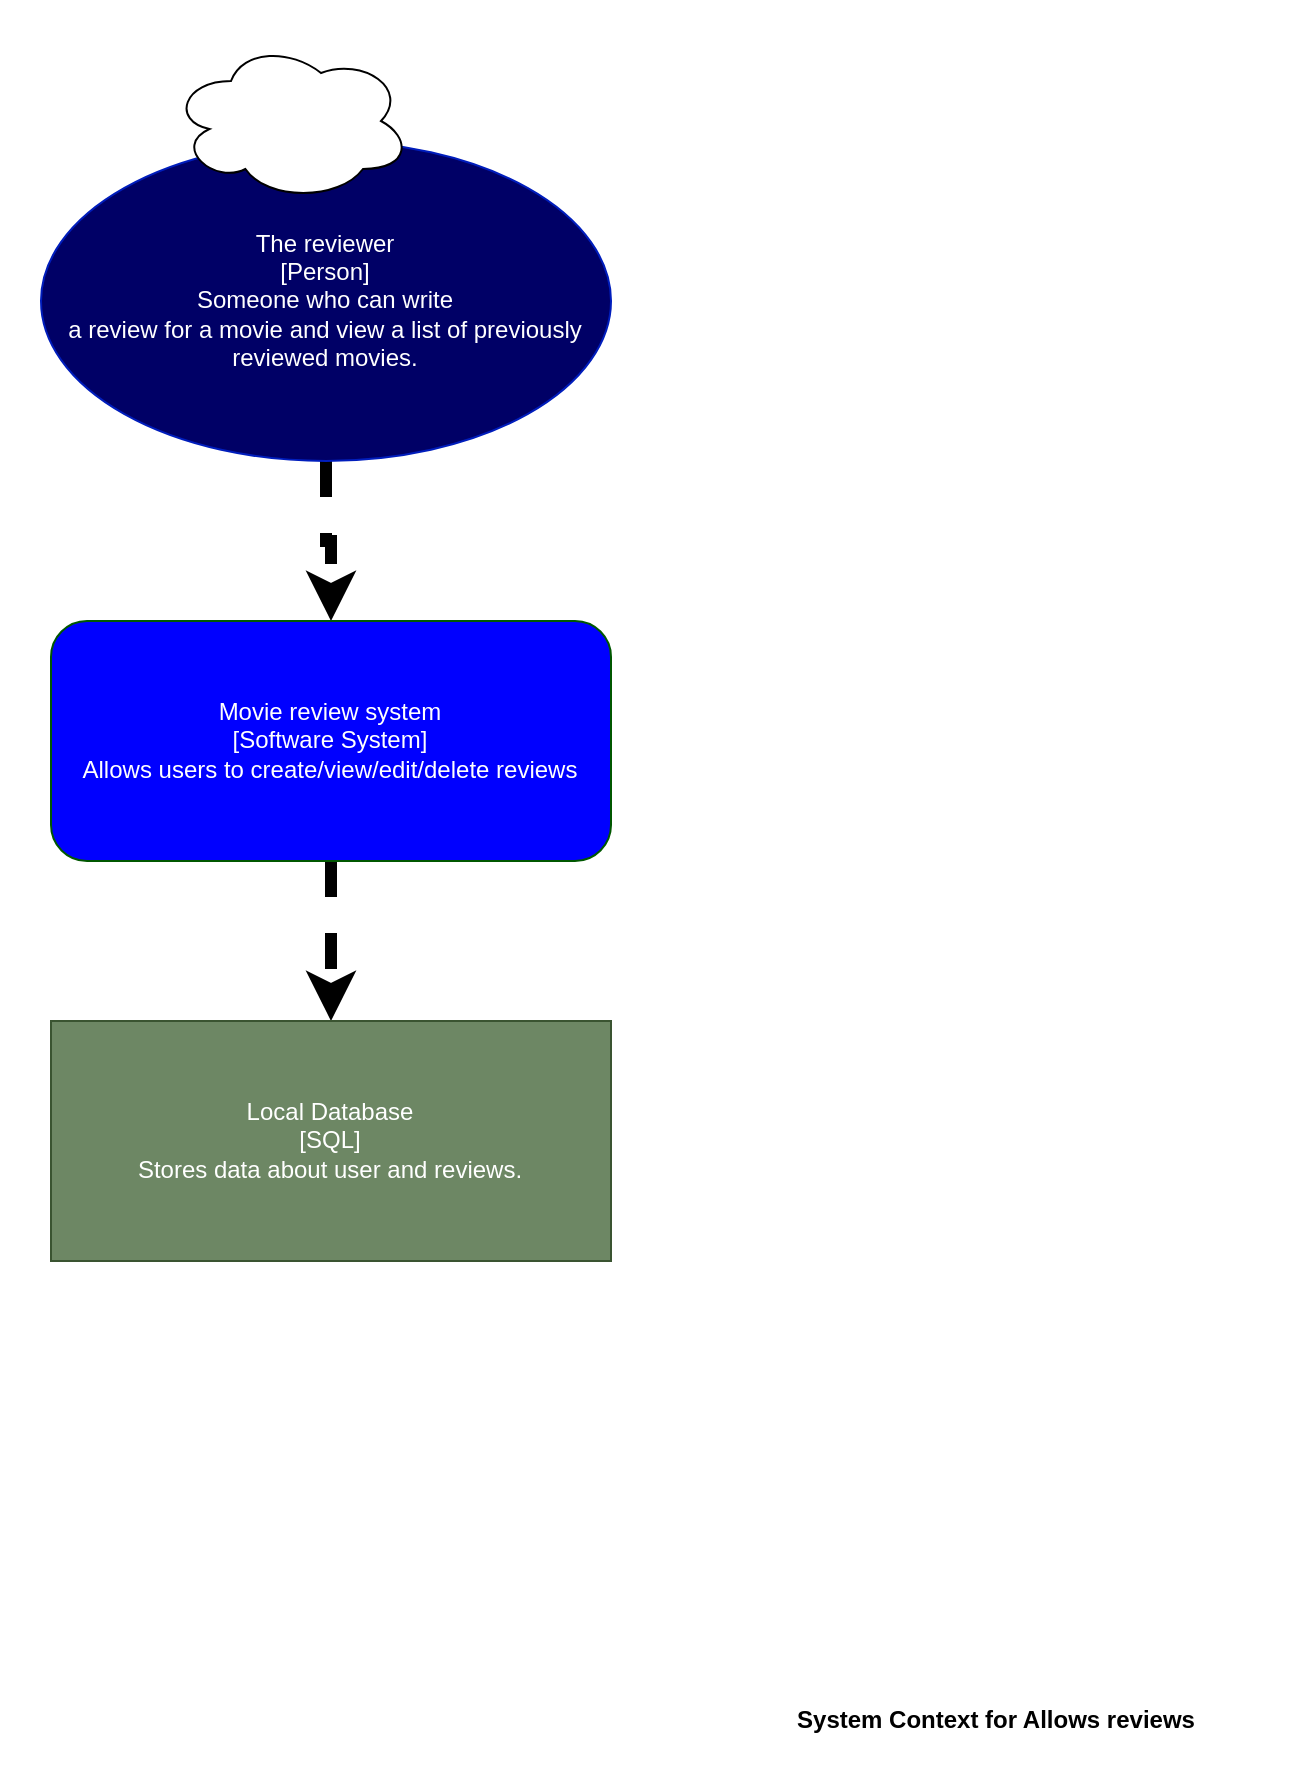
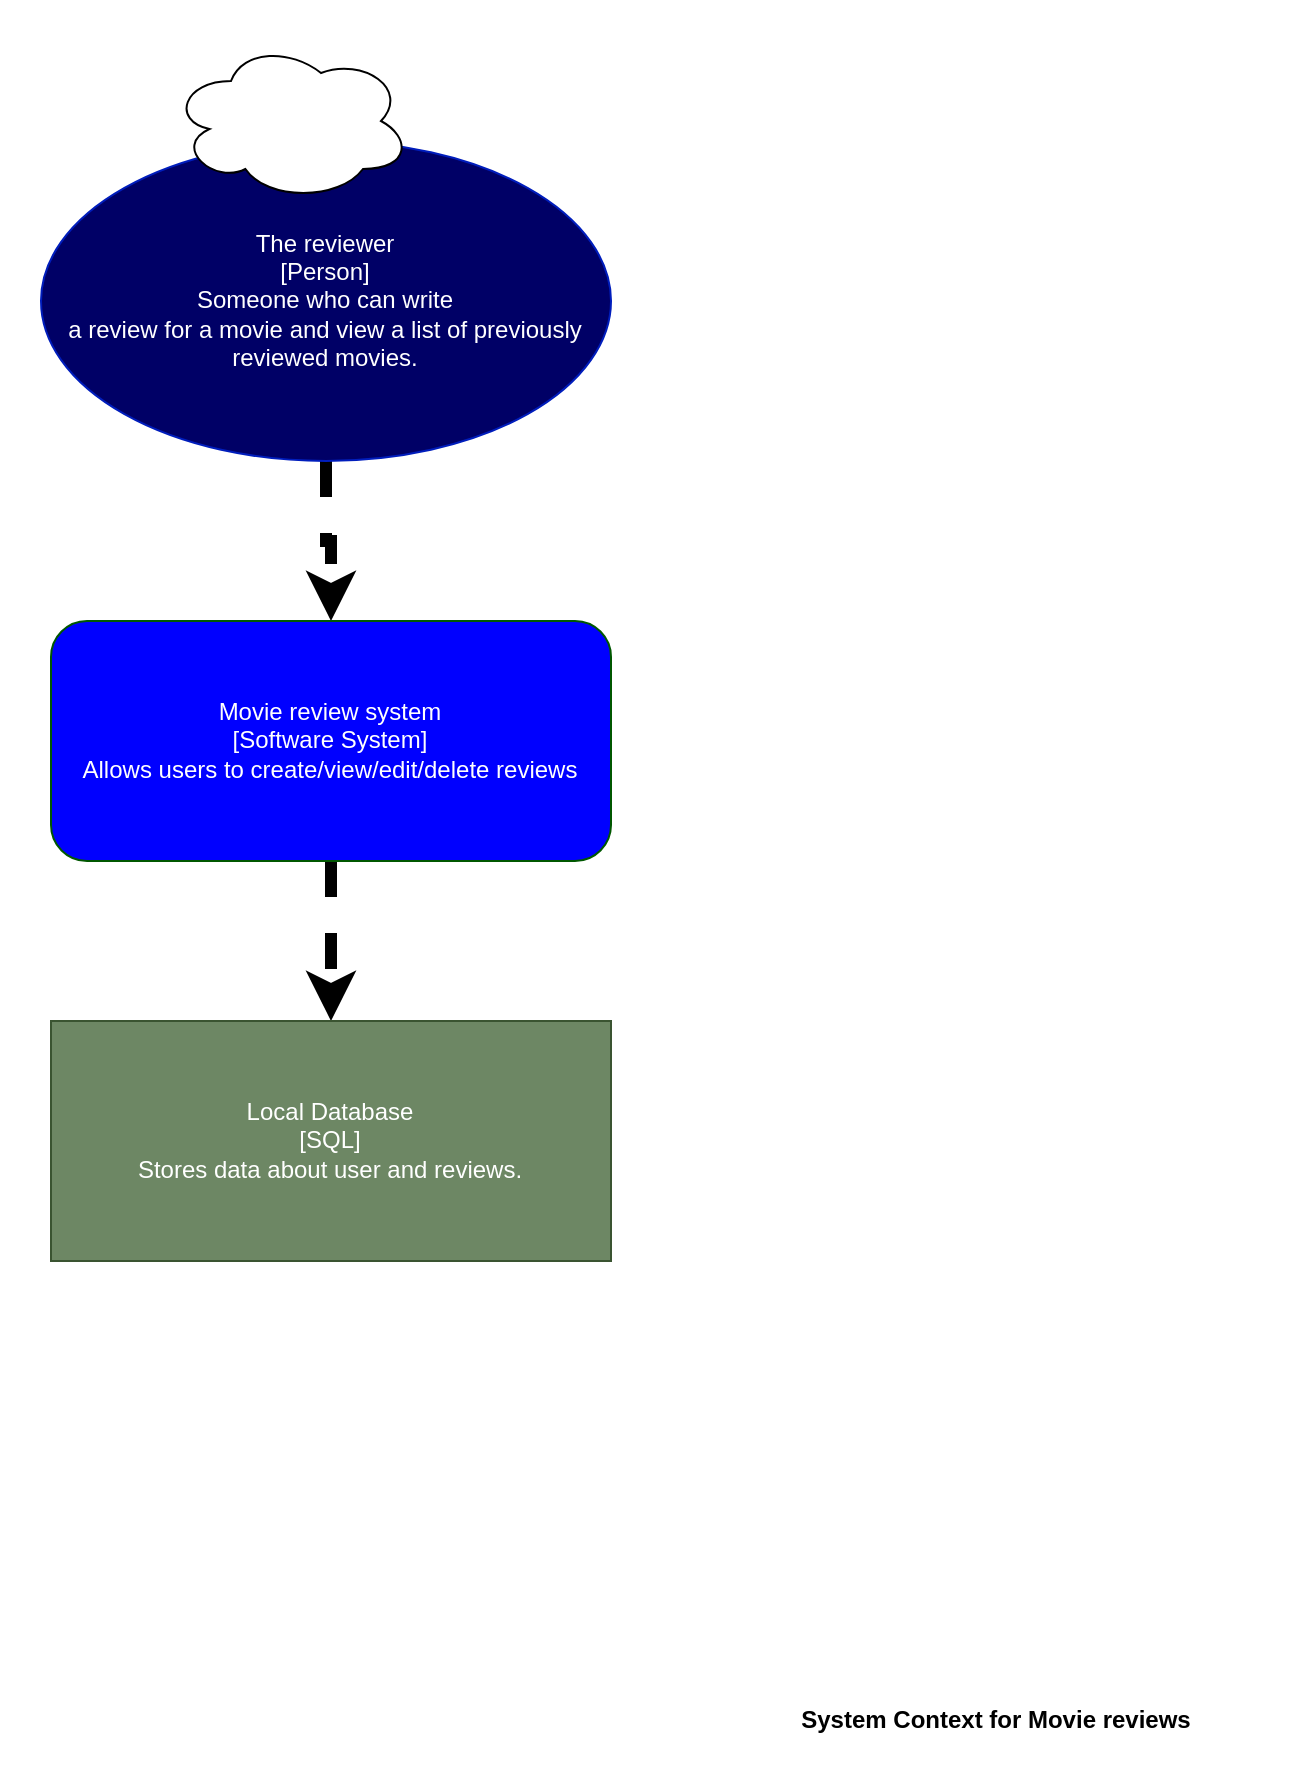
  <mxCell id="0" />
  <mxCell id="1" parent="0" />
- <mxCell id="2" value="&lt;b&gt;System Context for Allows reviews&lt;/b&gt;" style="text;html=1;strokeColor=none;fillColor=none;align=center;verticalAlign=middle;whiteSpace=wrap;rounded=0;" parent="1" vertex="1"><mxGeometry x="373" y="850" width="250" height="20" as="geometry" /></mxCell>
+ <mxCell id="2" value="&lt;b&gt;System Context for Movie reviews&lt;/b&gt;" style="text;html=1;strokeColor=none;fillColor=none;align=center;verticalAlign=middle;whiteSpace=wrap;rounded=0;" parent="1" vertex="1"><mxGeometry x="373" y="850" width="250" height="20" as="geometry" /></mxCell>
  <mxCell id="3" style="edgeStyle=orthogonalEdgeStyle;rounded=0;orthogonalLoop=1;jettySize=auto;html=1;strokeColor=#000000;fillColor=none;dashed=1;strokeWidth=6;" edge="1" parent="1" source="4" target="7"><mxGeometry relative="1" as="geometry" /></mxCell>
  <mxCell id="4" value="The reviewer&lt;br&gt;[Person]&lt;br&gt;Someone who can write &lt;br&gt;a review for a movie and view a list of previously reviewed movies." style="ellipse;whiteSpace=wrap;html=1;fillColor=#000066;strokeColor=#001DBC;fontColor=#ffffff;" vertex="1" parent="1"><mxGeometry x="20" y="70" width="285" height="160" as="geometry" /></mxCell>
  <mxCell id="5" value="" style="ellipse;shape=cloud;whiteSpace=wrap;html=1;" vertex="1" parent="1"><mxGeometry x="85" y="20" width="120" height="80" as="geometry" /></mxCell>
  <mxCell id="6" value="" style="edgeStyle=orthogonalEdgeStyle;rounded=0;orthogonalLoop=1;jettySize=auto;html=1;dashed=1;strokeColor=#000000;strokeWidth=6;fillColor=none;" edge="1" parent="1" source="7" target="8"><mxGeometry relative="1" as="geometry" /></mxCell>
  <mxCell id="7" value="Movie review system&lt;br&gt;[Software System]&lt;br&gt;Allows users to create/view/edit/delete reviews" style="rounded=1;whiteSpace=wrap;html=1;fillColor=#0000FF;strokeColor=#005700;fontColor=#ffffff;" vertex="1" parent="1"><mxGeometry x="25" y="310" width="280" height="120" as="geometry" /></mxCell>
  <mxCell id="8" value="Local Database&lt;br&gt;[SQL]&lt;br&gt;Stores data about user and reviews." style="rounded=1;whiteSpace=wrap;html=1;fillColor=#6d8764;arcSize=0;strokeColor=#3A5431;fontColor=#ffffff;" vertex="1" parent="1"><mxGeometry x="25" y="510" width="280" height="120" as="geometry" /></mxCell>
